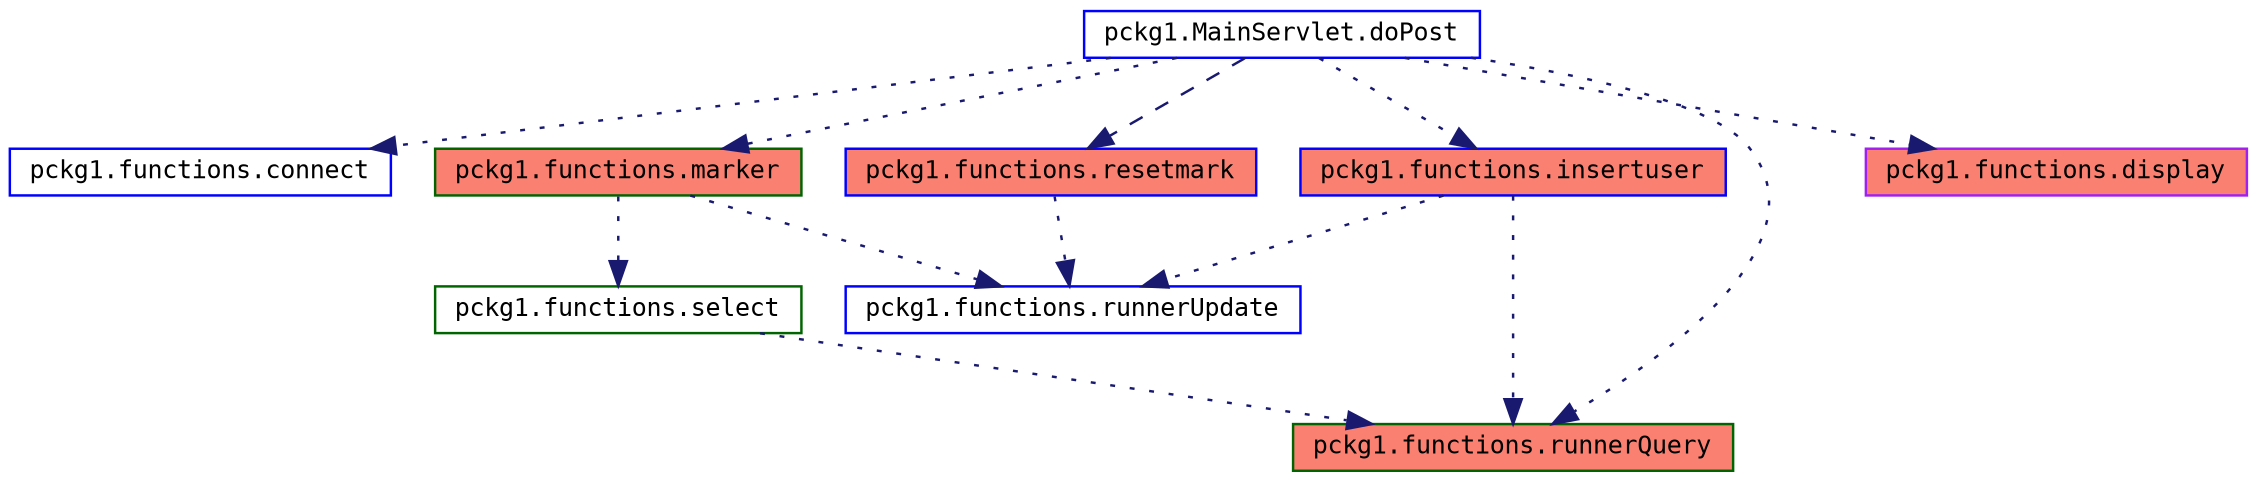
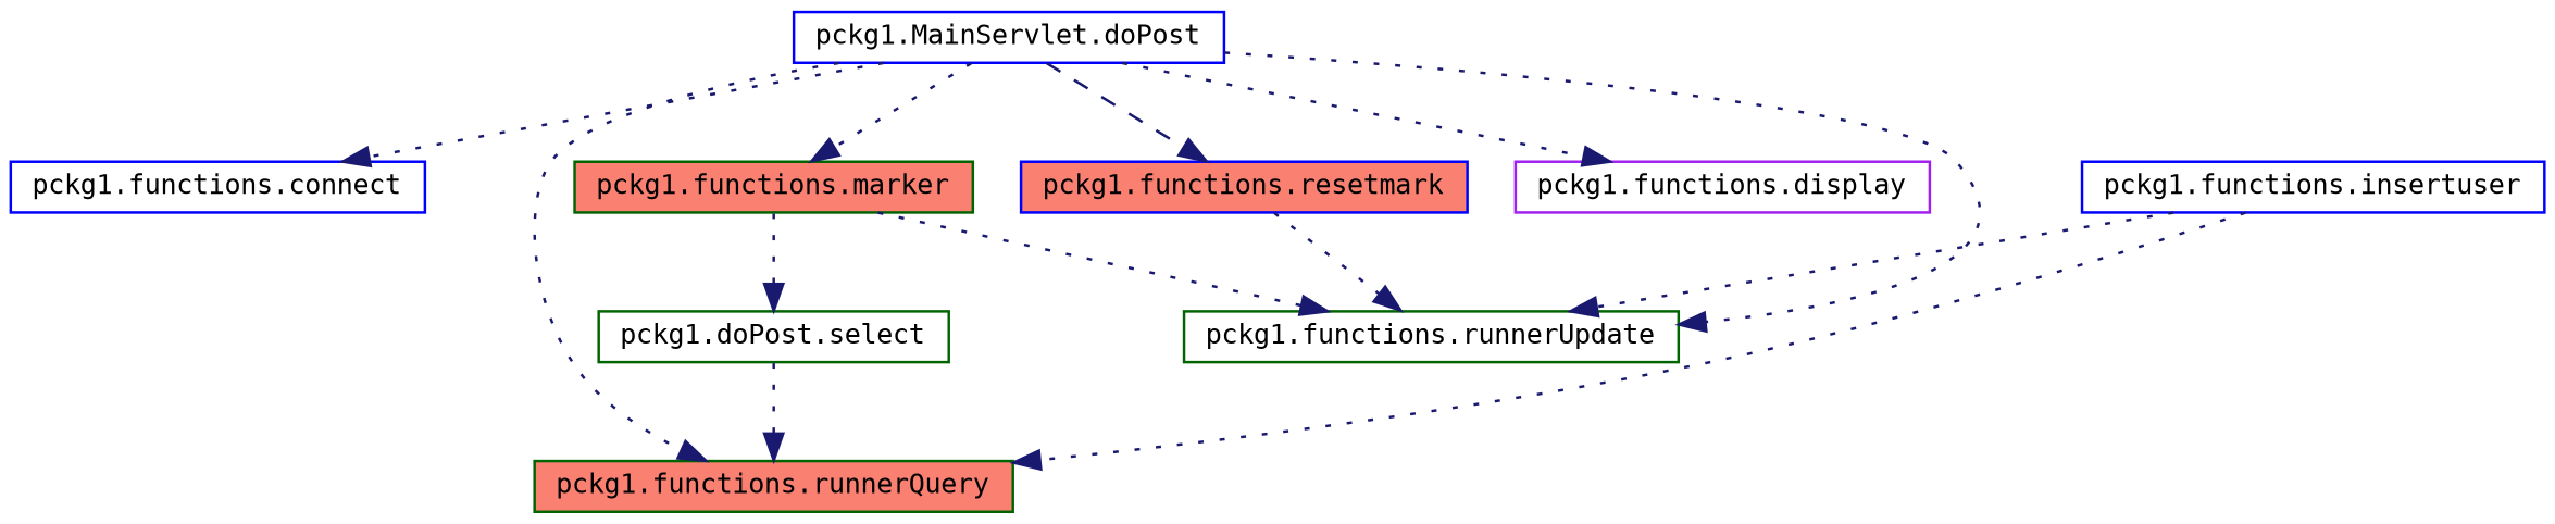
  digraph {
    fontname="DejaVu Sans Mono"
    rankdir=TB
    node [color=blue fillcolor=salmon fontname="DejaVu Sans Mono" fontsize=10 shape=record style=filled]
    edge [color=midnightblue fontname="DejaVu Sans Mono" fontsize=10 labelfontname=Helvetica labelfontsize=10 style=dotted]
    n1 [fillcolor=white fontcolor=black height=0.2 label="pckg1.MainServlet.doPost" width=0.4]
    n2 [fillcolor=white height=0.2 label="pckg1.functions.connect" width=0.4]
    n3 [height=0.2 label="pckg1.functions.resetmark" width=0.4]
-   n4 [height=0.2 label="pckg1.functions.insertuser" width=0.4]
+   n4 [fillcolor=white height=0.2 label="pckg1.functions.insertuser" width=0.4]
    n5 [color=darkgreen height=0.2 label="pckg1.functions.runnerQuery" width=0.4]
    n6 [color=darkgreen height=0.2 label="pckg1.functions.marker" width=0.4]
-   n7 [color=purple height=0.2 label="pckg1.functions.display" width=0.4]
-   n8 [fillcolor=white height=0.2 label="pckg1.functions.runnerUpdate" width=0.4]
-   n9 [color=darkgreen fillcolor=white height=0.2 label="pckg1.functions.select" width=0.4]
+   n7 [color=purple fillcolor=white height=0.2 label="pckg1.functions.display" width=0.4]
+   n8 [color=darkgreen fillcolor=white height=0.2 label="pckg1.functions.runnerUpdate" width=0.4]
+   n9 [color=darkgreen fillcolor=white height=0.2 label="pckg1.doPost.select" width=0.4]
    n1 -> n2
    n1 -> n3 [style=dashed]
-   n1 -> n4
+   n1 -> n8
    n1 -> n5
    n1 -> n6
    n1 -> n7
    n3 -> n8
    n4 -> n5
    n4 -> n8
    n6 -> n8
    n6 -> n9
    n9 -> n5
  }
